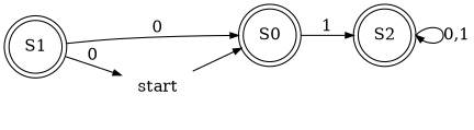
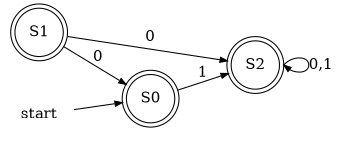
  digraph {
    rankdir=LR
    node [shape=doublecircle]
    edge [arrowsize=0.7]
    S0
    S2
    S1
    start [color=white shape=circle]
    S0 -> S2 [label=1]
    S2 -> S2 [headport=e label="0,1" tailport=e]
    S1 -> S0 [label=0]
-   S1 -> start [label=0]
+   S1 -> S2 [label=0]
    start -> S0
  }
